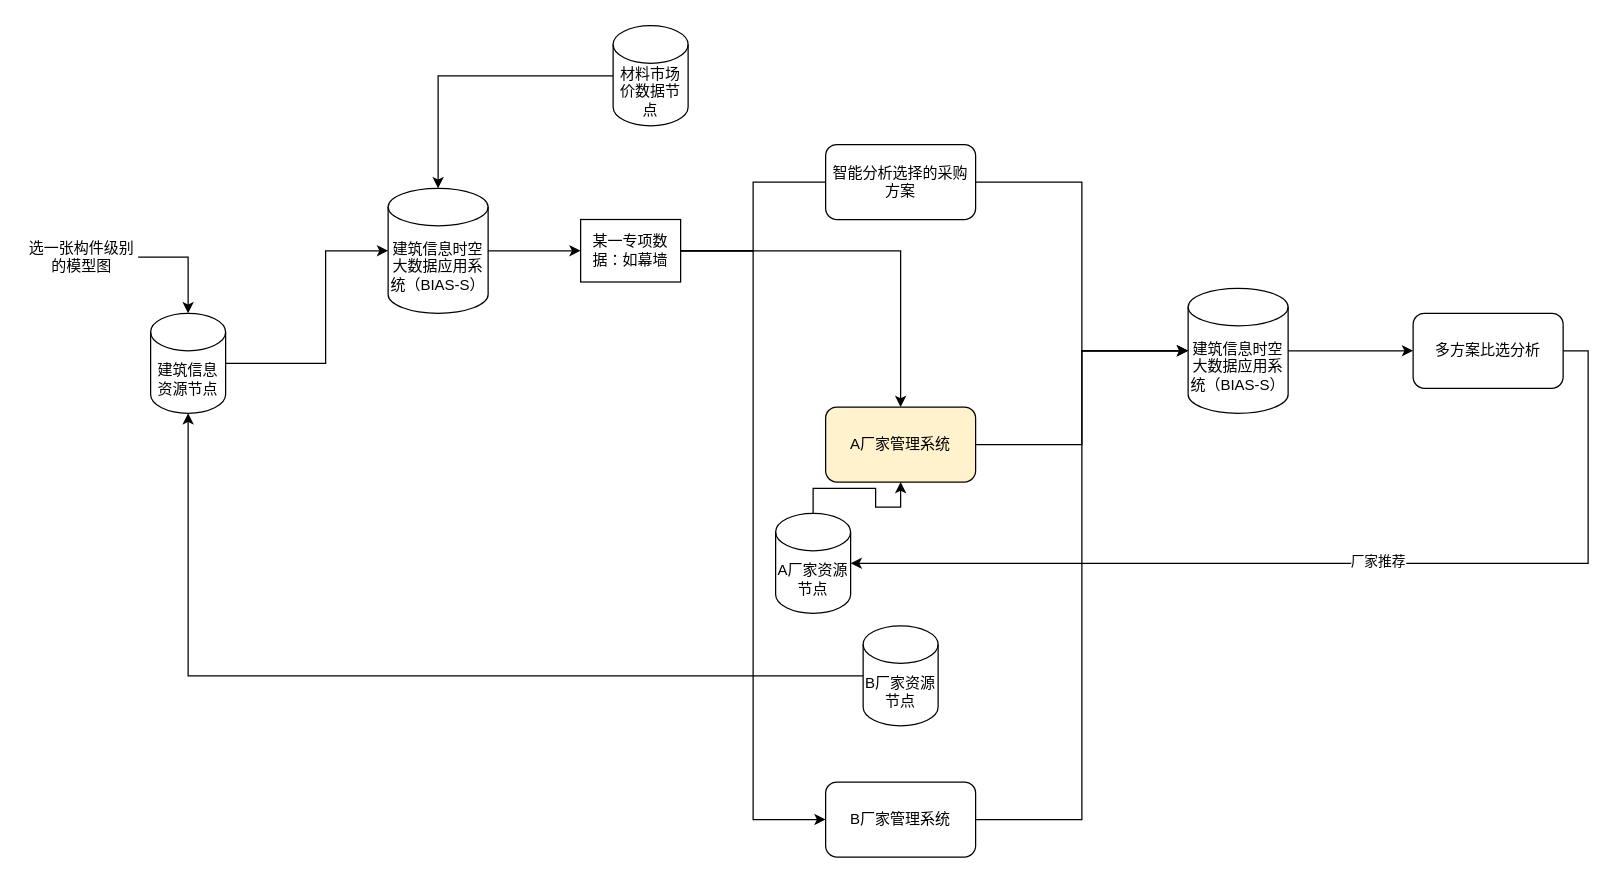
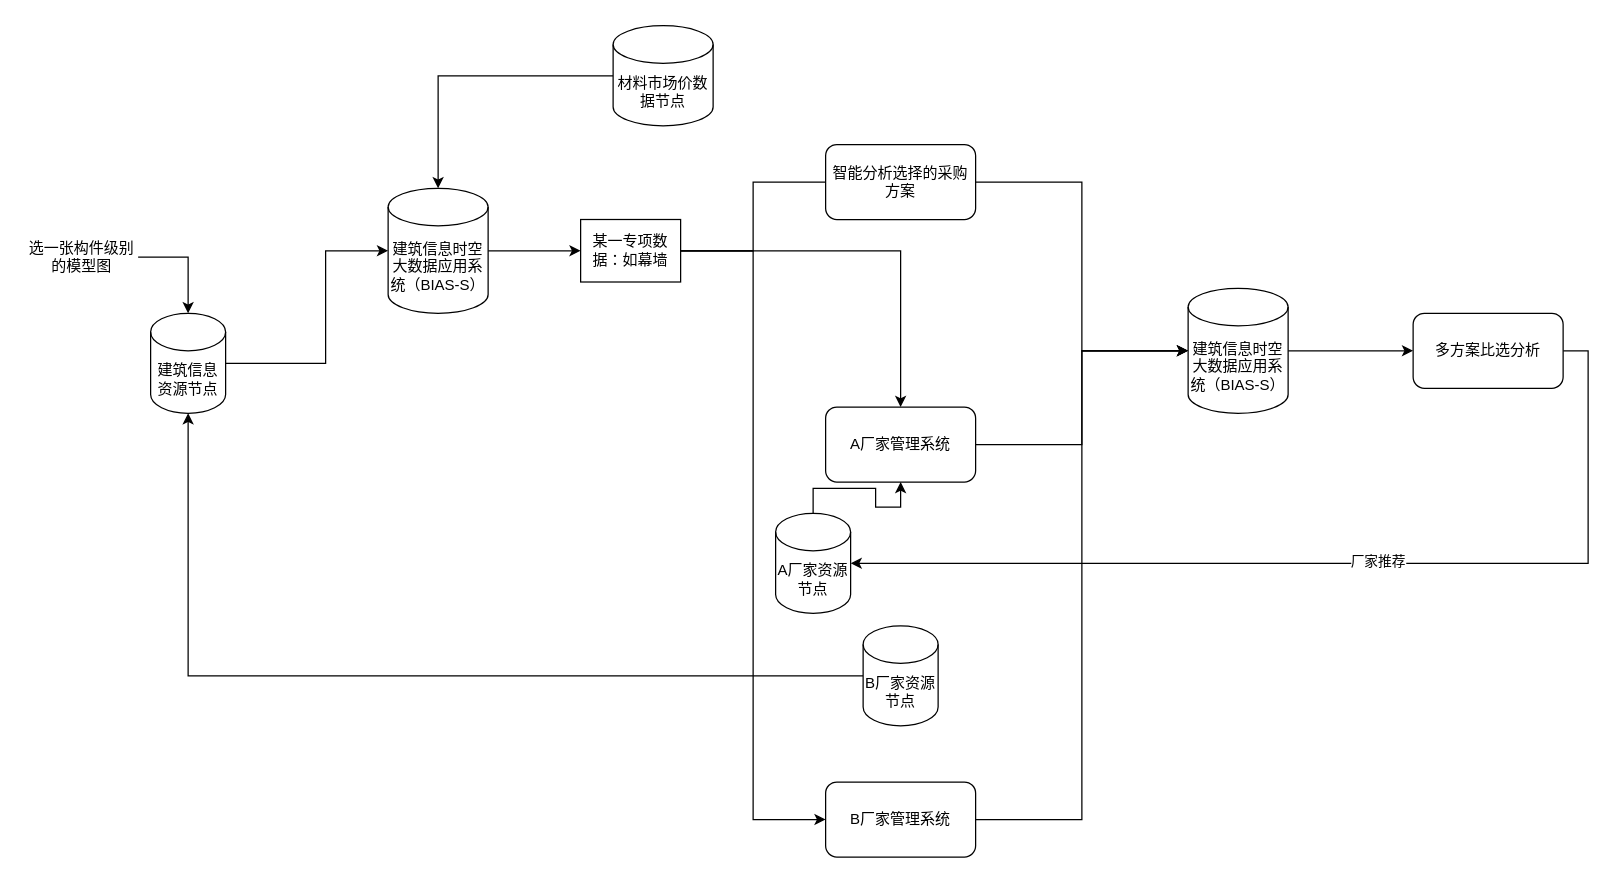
  <mxCell id="0" />
  <mxCell id="1" parent="0" />
  <mxCell id="2" style="edgeStyle=orthogonalEdgeStyle;rounded=0;orthogonalLoop=1;jettySize=auto;html=1;" edge="1" parent="1" source="3" target="17"><mxGeometry relative="1" as="geometry"><Array as="points"><mxPoint x="260" y="290" /><mxPoint x="260" y="200" /></Array></mxGeometry></mxCell>
  <mxCell id="3" value="建筑信息资源节点" style="shape=cylinder3;whiteSpace=wrap;html=1;boundedLbl=1;backgroundOutline=1;size=15;" vertex="1" parent="1"><mxGeometry x="120" y="250" width="60" height="80" as="geometry" /></mxCell>
  <mxCell id="4" style="edgeStyle=orthogonalEdgeStyle;rounded=0;orthogonalLoop=1;jettySize=auto;html=1;entryX=0.5;entryY=0;entryDx=0;entryDy=0;entryPerimeter=0;" edge="1" parent="1" source="5" target="3"><mxGeometry relative="1" as="geometry" /></mxCell>
  <mxCell id="5" value="选一张构件级别的模型图" style="text;html=1;strokeColor=none;fillColor=none;align=center;verticalAlign=middle;whiteSpace=wrap;rounded=0;" vertex="1" parent="1"><mxGeometry x="20" y="190" width="90" height="30" as="geometry" /></mxCell>
  <mxCell id="6" style="edgeStyle=orthogonalEdgeStyle;rounded=0;orthogonalLoop=1;jettySize=auto;html=1;" edge="1" parent="1" source="9" target="21"><mxGeometry relative="1" as="geometry" /></mxCell>
  <mxCell id="7" style="edgeStyle=orthogonalEdgeStyle;rounded=0;orthogonalLoop=1;jettySize=auto;html=1;entryX=0;entryY=0.5;entryDx=0;entryDy=0;" edge="1" parent="1" source="9" target="23"><mxGeometry relative="1" as="geometry" /></mxCell>
  <mxCell id="8" style="edgeStyle=orthogonalEdgeStyle;rounded=0;orthogonalLoop=1;jettySize=auto;html=1;endArrow=none;" edge="1" parent="1" source="9" target="19"><mxGeometry relative="1" as="geometry" /></mxCell>
  <mxCell id="9" value="某一专项数据：如幕墙" style="whiteSpace=wrap;html=1;rounded=0;" vertex="1" parent="1"><mxGeometry x="464" y="175" width="80" height="50" as="geometry" /></mxCell>
  <mxCell id="10" style="edgeStyle=orthogonalEdgeStyle;rounded=0;orthogonalLoop=1;jettySize=auto;html=1;" edge="1" parent="1" source="11" target="17"><mxGeometry relative="1" as="geometry" /></mxCell>
- <mxCell id="11" value="材料市场价数据节点" style="shape=cylinder3;whiteSpace=wrap;html=1;boundedLbl=1;backgroundOutline=1;size=15;" vertex="1" parent="1"><mxGeometry x="490" y="20" width="60" height="80" as="geometry" /></mxCell>
+ <mxCell id="11" value="材料市场价数据节点" style="shape=cylinder3;whiteSpace=wrap;html=1;boundedLbl=1;backgroundOutline=1;size=15;" vertex="1" parent="1"><mxGeometry x="490" y="20" width="80" height="80" as="geometry" /></mxCell>
  <mxCell id="12" style="edgeStyle=orthogonalEdgeStyle;rounded=0;orthogonalLoop=1;jettySize=auto;html=1;" edge="1" parent="1" source="13" target="21"><mxGeometry relative="1" as="geometry" /></mxCell>
  <mxCell id="13" value="A厂家资源节点" style="shape=cylinder3;whiteSpace=wrap;html=1;boundedLbl=1;backgroundOutline=1;size=15;" vertex="1" parent="1"><mxGeometry x="620" y="410" width="60" height="80" as="geometry" /></mxCell>
  <mxCell id="14" style="edgeStyle=orthogonalEdgeStyle;rounded=0;orthogonalLoop=1;jettySize=auto;html=1;" edge="1" parent="1" source="15" target="3"><mxGeometry relative="1" as="geometry" /></mxCell>
  <mxCell id="15" value="B厂家资源节点" style="shape=cylinder3;whiteSpace=wrap;html=1;boundedLbl=1;backgroundOutline=1;size=15;" vertex="1" parent="1"><mxGeometry x="690" y="500" width="60" height="80" as="geometry" /></mxCell>
  <mxCell id="16" style="edgeStyle=orthogonalEdgeStyle;rounded=0;orthogonalLoop=1;jettySize=auto;html=1;" edge="1" parent="1" source="17" target="9"><mxGeometry relative="1" as="geometry" /></mxCell>
  <mxCell id="17" value="建筑信息时空大数据应用系统（BIAS-S）" style="shape=cylinder3;whiteSpace=wrap;html=1;boundedLbl=1;backgroundOutline=1;size=15;" vertex="1" parent="1"><mxGeometry x="310" y="150" width="80" height="100" as="geometry" /></mxCell>
  <mxCell id="18" style="edgeStyle=orthogonalEdgeStyle;rounded=0;orthogonalLoop=1;jettySize=auto;html=1;entryX=0;entryY=0.5;entryDx=0;entryDy=0;entryPerimeter=0;" edge="1" parent="1" source="19" target="25"><mxGeometry relative="1" as="geometry" /></mxCell>
  <mxCell id="19" value="智能分析选择的采购方案" style="rounded=1;whiteSpace=wrap;html=1;" vertex="1" parent="1"><mxGeometry x="660" y="115" width="120" height="60" as="geometry" /></mxCell>
  <mxCell id="20" style="edgeStyle=orthogonalEdgeStyle;rounded=0;orthogonalLoop=1;jettySize=auto;html=1;entryX=0;entryY=0.5;entryDx=0;entryDy=0;entryPerimeter=0;" edge="1" parent="1" source="21" target="25"><mxGeometry relative="1" as="geometry" /></mxCell>
- <mxCell id="21" value="A厂家管理系统" style="rounded=1;whiteSpace=wrap;html=1;fillColor=#fff2cc;" vertex="1" parent="1"><mxGeometry x="660" y="325" width="120" height="60" as="geometry" /></mxCell>
+ <mxCell id="21" value="A厂家管理系统" style="rounded=1;whiteSpace=wrap;html=1;" vertex="1" parent="1"><mxGeometry x="660" y="325" width="120" height="60" as="geometry" /></mxCell>
  <mxCell id="22" style="edgeStyle=orthogonalEdgeStyle;rounded=0;orthogonalLoop=1;jettySize=auto;html=1;entryX=0;entryY=0.5;entryDx=0;entryDy=0;entryPerimeter=0;" edge="1" parent="1" source="23" target="25"><mxGeometry relative="1" as="geometry" /></mxCell>
  <mxCell id="23" value="B厂家管理系统" style="rounded=1;whiteSpace=wrap;html=1;" vertex="1" parent="1"><mxGeometry x="660" y="625" width="120" height="60" as="geometry" /></mxCell>
  <mxCell id="24" style="edgeStyle=orthogonalEdgeStyle;rounded=0;orthogonalLoop=1;jettySize=auto;html=1;" edge="1" parent="1" source="25" target="28"><mxGeometry relative="1" as="geometry" /></mxCell>
  <mxCell id="25" value="建筑信息时空大数据应用系统（BIAS-S）" style="shape=cylinder3;whiteSpace=wrap;html=1;boundedLbl=1;backgroundOutline=1;size=15;" vertex="1" parent="1"><mxGeometry x="950" y="230" width="80" height="100" as="geometry" /></mxCell>
  <mxCell id="26" style="edgeStyle=orthogonalEdgeStyle;rounded=0;orthogonalLoop=1;jettySize=auto;html=1;entryX=1;entryY=0.5;entryDx=0;entryDy=0;entryPerimeter=0;exitX=1;exitY=0.5;exitDx=0;exitDy=0;" edge="1" parent="1" source="28" target="13"><mxGeometry relative="1" as="geometry" /></mxCell>
  <mxCell id="27" value="厂家推荐" style="edgeLabel;html=1;align=center;verticalAlign=middle;resizable=0;points=[];" vertex="1" connectable="0" parent="26"><mxGeometry x="-0.079" y="-2" relative="1" as="geometry"><mxPoint as="offset" /></mxGeometry></mxCell>
  <mxCell id="28" value="多方案比选分析" style="rounded=1;whiteSpace=wrap;html=1;" vertex="1" parent="1"><mxGeometry x="1130" y="250" width="120" height="60" as="geometry" /></mxCell>
